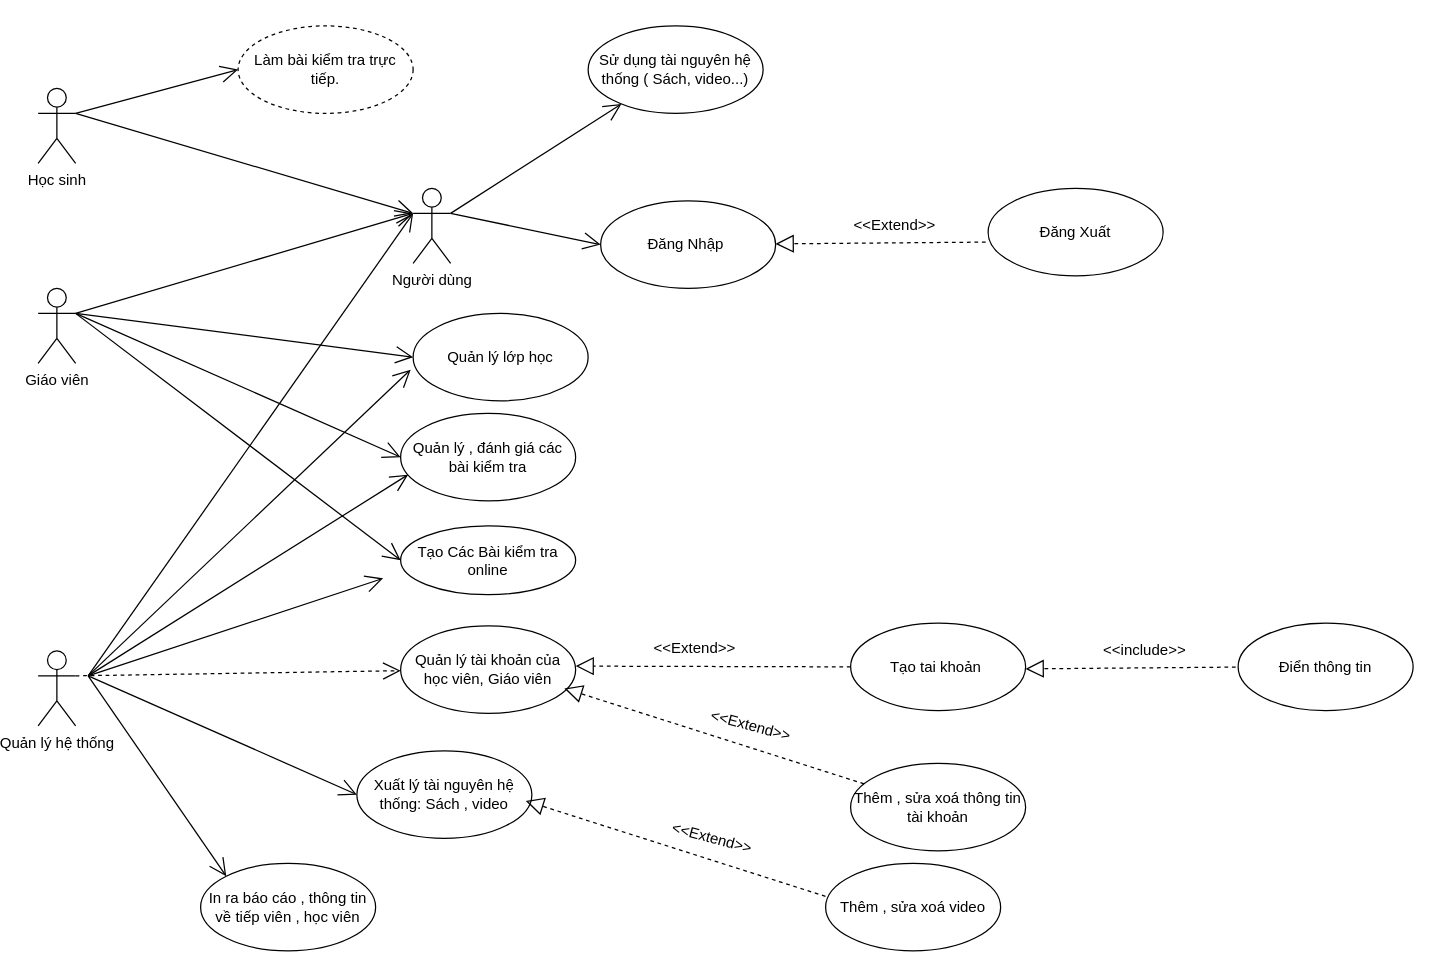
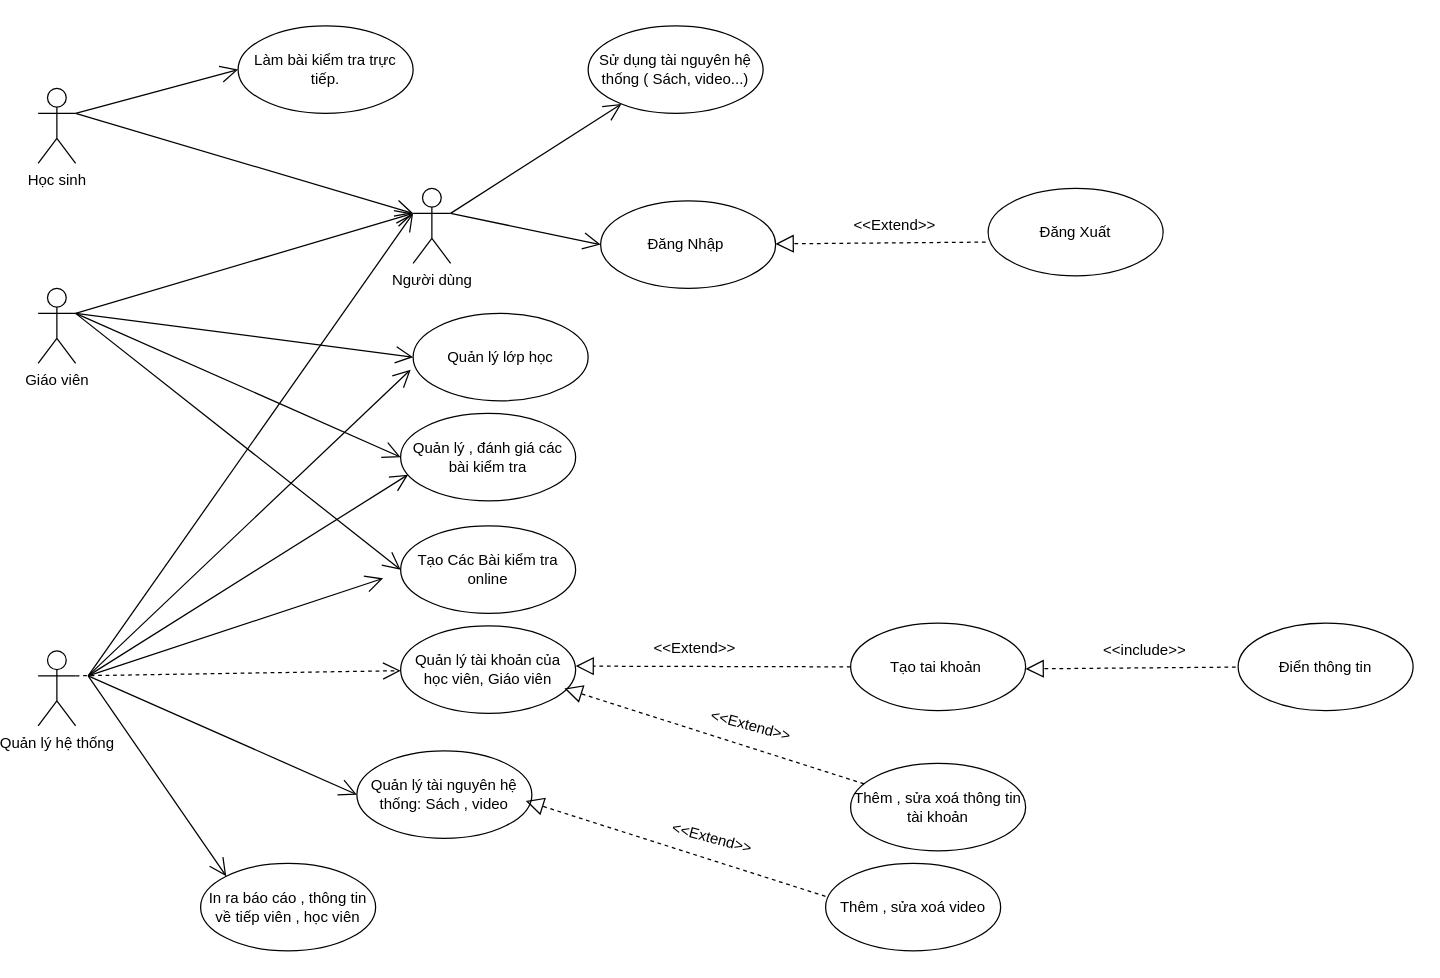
  <mxCell id="0" />
  <mxCell id="1" parent="0" />
  <mxCell id="2" style="edgeStyle=orthogonalEdgeStyle;rounded=0;orthogonalLoop=1;jettySize=auto;html=1;exitX=0.5;exitY=1;exitDx=0;exitDy=0;" edge="1" parent="1" source="10" target="10"><mxGeometry relative="1" as="geometry" /></mxCell>
  <mxCell id="3" value="Học sinh" style="shape=umlActor;verticalLabelPosition=bottom;verticalAlign=top;html=1;outlineConnect=0;" vertex="1" parent="1"><mxGeometry x="20" y="70" width="30" height="60" as="geometry" /></mxCell>
  <mxCell id="4" value="Giáo viên" style="shape=umlActor;verticalLabelPosition=bottom;verticalAlign=top;html=1;outlineConnect=0;" vertex="1" parent="1"><mxGeometry x="20" y="230" width="30" height="60" as="geometry" /></mxCell>
  <mxCell id="5" value="Quản lý hệ thống" style="shape=umlActor;verticalLabelPosition=bottom;verticalAlign=top;html=1;outlineConnect=0;" vertex="1" parent="1"><mxGeometry x="20" y="520" width="30" height="60" as="geometry" /></mxCell>
  <mxCell id="6" value="Người dùng" style="shape=umlActor;verticalLabelPosition=bottom;verticalAlign=top;html=1;outlineConnect=0;" vertex="1" parent="1"><mxGeometry x="320" y="150" width="30" height="60" as="geometry" /></mxCell>
  <mxCell id="7" value="Sử dụng tài nguyên hệ thống ( Sách, video...)" style="ellipse;whiteSpace=wrap;html=1;" vertex="1" parent="1"><mxGeometry x="460" y="20" width="140" height="70" as="geometry" /></mxCell>
  <mxCell id="8" value="Đăng Nhập&amp;nbsp;" style="ellipse;whiteSpace=wrap;html=1;" vertex="1" parent="1"><mxGeometry x="470" y="160" width="140" height="70" as="geometry" /></mxCell>
  <mxCell id="9" value="Đăng Xuất" style="ellipse;whiteSpace=wrap;html=1;" vertex="1" parent="1"><mxGeometry x="780" y="150" width="140" height="70" as="geometry" /></mxCell>
- <mxCell id="10" value="Làm bài kiểm tra trực tiếp." style="ellipse;whiteSpace=wrap;html=1;dashed=1;" vertex="1" parent="1"><mxGeometry x="180" y="20" width="140" height="70" as="geometry" /></mxCell>
+ <mxCell id="10" value="Làm bài kiểm tra trực tiếp." style="ellipse;whiteSpace=wrap;html=1;" vertex="1" parent="1"><mxGeometry x="180" y="20" width="140" height="70" as="geometry" /></mxCell>
  <mxCell id="11" value="" style="endArrow=open;endFill=1;endSize=12;html=1;exitX=1;exitY=0.333;exitDx=0;exitDy=0;exitPerimeter=0;entryX=0;entryY=0.5;entryDx=0;entryDy=0;" edge="1" parent="1" source="3" target="10"><mxGeometry width="160" relative="1" as="geometry"><mxPoint x="260" y="400" as="sourcePoint" /><mxPoint x="420" y="400" as="targetPoint" /></mxGeometry></mxCell>
  <mxCell id="12" value="" style="endArrow=open;endFill=1;endSize=12;html=1;entryX=0;entryY=0.333;entryDx=0;entryDy=0;entryPerimeter=0;" edge="1" parent="1" target="6"><mxGeometry width="160" relative="1" as="geometry"><mxPoint x="50" y="90" as="sourcePoint" /><mxPoint x="190" y="65" as="targetPoint" /></mxGeometry></mxCell>
  <mxCell id="13" value="" style="endArrow=open;endFill=1;endSize=12;html=1;exitX=1;exitY=0.333;exitDx=0;exitDy=0;exitPerimeter=0;" edge="1" parent="1" source="6" target="7"><mxGeometry width="160" relative="1" as="geometry"><mxPoint x="345" y="165" as="sourcePoint" /><mxPoint x="475" y="130" as="targetPoint" /></mxGeometry></mxCell>
  <mxCell id="14" value="" style="endArrow=open;endFill=1;endSize=12;html=1;entryX=0;entryY=0.5;entryDx=0;entryDy=0;" edge="1" parent="1" target="8"><mxGeometry width="160" relative="1" as="geometry"><mxPoint x="350" y="170" as="sourcePoint" /><mxPoint x="210" y="85" as="targetPoint" /></mxGeometry></mxCell>
  <mxCell id="15" value="" style="endArrow=block;dashed=1;endFill=0;endSize=12;html=1;exitX=-0.014;exitY=0.614;exitDx=0;exitDy=0;exitPerimeter=0;" edge="1" parent="1" source="9" target="8"><mxGeometry width="160" relative="1" as="geometry"><mxPoint x="260" y="400" as="sourcePoint" /><mxPoint x="420" y="400" as="targetPoint" /></mxGeometry></mxCell>
  <mxCell id="16" value="&amp;lt;&amp;lt;Extend&amp;gt;&amp;gt;" style="text;html=1;align=center;verticalAlign=middle;resizable=0;points=[];autosize=1;" vertex="1" parent="1"><mxGeometry x="665" y="170" width="80" height="20" as="geometry" /></mxCell>
  <mxCell id="17" value="" style="endArrow=open;endFill=1;endSize=12;html=1;exitX=1;exitY=0.333;exitDx=0;exitDy=0;exitPerimeter=0;" edge="1" parent="1" source="4"><mxGeometry width="160" relative="1" as="geometry"><mxPoint x="60" y="100" as="sourcePoint" /><mxPoint x="320" y="170" as="targetPoint" /></mxGeometry></mxCell>
  <mxCell id="18" value="" style="endArrow=open;endFill=1;endSize=12;html=1;" edge="1" parent="1"><mxGeometry width="160" relative="1" as="geometry"><mxPoint x="60" y="540" as="sourcePoint" /><mxPoint x="320" y="170" as="targetPoint" /></mxGeometry></mxCell>
  <mxCell id="19" value="Quản lý lớp học" style="ellipse;whiteSpace=wrap;html=1;" vertex="1" parent="1"><mxGeometry x="320" y="250" width="140" height="70" as="geometry" /></mxCell>
  <mxCell id="20" value="Quản lý , đánh giá các bài kiểm tra" style="ellipse;whiteSpace=wrap;html=1;" vertex="1" parent="1"><mxGeometry x="310" y="330" width="140" height="70" as="geometry" /></mxCell>
- <mxCell id="21" value="Tạo Các Bài kiểm tra online" style="ellipse;whiteSpace=wrap;html=1;" vertex="1" parent="1"><mxGeometry x="310" y="420" width="140" height="55" as="geometry" /></mxCell>
+ <mxCell id="21" value="Tạo Các Bài kiểm tra online" style="ellipse;whiteSpace=wrap;html=1;" vertex="1" parent="1"><mxGeometry x="310" y="420" width="140" height="70" as="geometry" /></mxCell>
  <mxCell id="22" value="" style="endArrow=open;endFill=1;endSize=12;html=1;entryX=0;entryY=0.5;entryDx=0;entryDy=0;exitX=1;exitY=0.333;exitDx=0;exitDy=0;exitPerimeter=0;" edge="1" parent="1" source="4" target="19"><mxGeometry width="160" relative="1" as="geometry"><mxPoint x="80" y="120" as="sourcePoint" /><mxPoint x="350" y="200" as="targetPoint" /></mxGeometry></mxCell>
  <mxCell id="23" value="" style="endArrow=open;endFill=1;endSize=12;html=1;entryX=0;entryY=0.5;entryDx=0;entryDy=0;" edge="1" parent="1" target="20"><mxGeometry width="160" relative="1" as="geometry"><mxPoint x="50" y="250" as="sourcePoint" /><mxPoint x="360" y="210" as="targetPoint" /></mxGeometry></mxCell>
  <mxCell id="24" value="" style="endArrow=open;endFill=1;endSize=12;html=1;entryX=0;entryY=0.5;entryDx=0;entryDy=0;" edge="1" parent="1" target="21"><mxGeometry width="160" relative="1" as="geometry"><mxPoint x="50" y="250" as="sourcePoint" /><mxPoint x="370" y="220" as="targetPoint" /></mxGeometry></mxCell>
  <mxCell id="25" value="Quản lý tài khoản của học viên, Giáo viên" style="ellipse;whiteSpace=wrap;html=1;" vertex="1" parent="1"><mxGeometry x="310" y="500" width="140" height="70" as="geometry" /></mxCell>
  <mxCell id="26" value="Tạo tai khoản&amp;nbsp;" style="ellipse;whiteSpace=wrap;html=1;" vertex="1" parent="1"><mxGeometry x="670" y="497.79" width="140" height="70" as="geometry" /></mxCell>
  <mxCell id="27" value="Điển thông tin" style="ellipse;whiteSpace=wrap;html=1;" vertex="1" parent="1"><mxGeometry x="980" y="497.79" width="140" height="70" as="geometry" /></mxCell>
- <mxCell id="28" value="Xuất lý tài nguyên hệ thống: Sách , video" style="ellipse;whiteSpace=wrap;html=1;" vertex="1" parent="1"><mxGeometry x="275" y="600" width="140" height="70" as="geometry" /></mxCell>
+ <mxCell id="28" value="Quản lý tài nguyên hệ thống: Sách , video" style="ellipse;whiteSpace=wrap;html=1;" vertex="1" parent="1"><mxGeometry x="275" y="600" width="140" height="70" as="geometry" /></mxCell>
  <mxCell id="29" value="In ra báo cáo , thông tin về tiếp viên , học viên" style="ellipse;whiteSpace=wrap;html=1;" vertex="1" parent="1"><mxGeometry x="150" y="690" width="140" height="70" as="geometry" /></mxCell>
  <mxCell id="30" value="Thêm , sửa xoá thông tin tài khoản" style="ellipse;whiteSpace=wrap;html=1;" vertex="1" parent="1"><mxGeometry x="670" y="610" width="140" height="70" as="geometry" /></mxCell>
  <mxCell id="31" value="" style="endArrow=open;endFill=1;endSize=12;html=1;exitX=1;exitY=0.333;exitDx=0;exitDy=0;exitPerimeter=0;dashed=1;" edge="1" parent="1" source="5" target="25"><mxGeometry width="160" relative="1" as="geometry"><mxPoint x="430" y="460" as="sourcePoint" /><mxPoint x="590" y="460" as="targetPoint" /></mxGeometry></mxCell>
  <mxCell id="32" value="" style="endArrow=open;endFill=1;endSize=12;html=1;entryX=0;entryY=0.5;entryDx=0;entryDy=0;" edge="1" parent="1" target="28"><mxGeometry width="160" relative="1" as="geometry"><mxPoint x="60" y="540" as="sourcePoint" /><mxPoint x="220" y="540" as="targetPoint" /></mxGeometry></mxCell>
  <mxCell id="33" value="" style="endArrow=open;endFill=1;endSize=12;html=1;entryX=0;entryY=0;entryDx=0;entryDy=0;" edge="1" parent="1" target="29"><mxGeometry width="160" relative="1" as="geometry"><mxPoint x="60" y="540" as="sourcePoint" /><mxPoint x="210" y="680" as="targetPoint" /></mxGeometry></mxCell>
  <mxCell id="34" value="" style="endArrow=open;endFill=1;endSize=12;html=1;entryX=-0.014;entryY=0.643;entryDx=0;entryDy=0;entryPerimeter=0;" edge="1" parent="1" target="19"><mxGeometry width="160" relative="1" as="geometry"><mxPoint x="60" y="540" as="sourcePoint" /><mxPoint x="590" y="460" as="targetPoint" /></mxGeometry></mxCell>
  <mxCell id="35" value="" style="endArrow=open;endFill=1;endSize=12;html=1;entryX=0.043;entryY=0.7;entryDx=0;entryDy=0;entryPerimeter=0;" edge="1" parent="1" target="20"><mxGeometry width="160" relative="1" as="geometry"><mxPoint x="60" y="540" as="sourcePoint" /><mxPoint x="328.04" y="305.01" as="targetPoint" /></mxGeometry></mxCell>
  <mxCell id="36" value="" style="endArrow=open;endFill=1;endSize=12;html=1;" edge="1" parent="1"><mxGeometry width="160" relative="1" as="geometry"><mxPoint x="60" y="540" as="sourcePoint" /><mxPoint x="296" y="462" as="targetPoint" /></mxGeometry></mxCell>
  <mxCell id="37" value="" style="endArrow=block;dashed=1;endFill=0;endSize=12;html=1;exitX=-0.014;exitY=0.614;exitDx=0;exitDy=0;exitPerimeter=0;" edge="1" parent="1"><mxGeometry width="160" relative="1" as="geometry"><mxPoint x="978.05" y="532.98" as="sourcePoint" /><mxPoint x="810" y="534.412" as="targetPoint" /></mxGeometry></mxCell>
  <mxCell id="38" value="&amp;lt;&amp;lt;include&amp;gt;&amp;gt;" style="text;html=1;align=center;verticalAlign=middle;resizable=0;points=[];autosize=1;" vertex="1" parent="1"><mxGeometry x="865.01" y="510" width="80" height="20" as="geometry" /></mxCell>
  <mxCell id="39" value="" style="endArrow=block;dashed=1;endFill=0;endSize=12;html=1;exitX=0;exitY=0.5;exitDx=0;exitDy=0;" edge="1" parent="1" source="26"><mxGeometry width="160" relative="1" as="geometry"><mxPoint x="618.05" y="530.77" as="sourcePoint" /><mxPoint x="450" y="532.202" as="targetPoint" /></mxGeometry></mxCell>
  <mxCell id="40" value="&amp;lt;&amp;lt;Extend&amp;gt;&amp;gt;" style="text;html=1;align=center;verticalAlign=middle;resizable=0;points=[];autosize=1;" vertex="1" parent="1"><mxGeometry x="505.01" y="507.79" width="80" height="20" as="geometry" /></mxCell>
  <mxCell id="41" value="" style="endArrow=block;dashed=1;endFill=0;endSize=12;html=1;" edge="1" parent="1" source="30"><mxGeometry width="160" relative="1" as="geometry"><mxPoint x="665" y="642.8" as="sourcePoint" /><mxPoint x="440.97" y="550.002" as="targetPoint" /></mxGeometry></mxCell>
  <mxCell id="42" value="&amp;lt;&amp;lt;Extend&amp;gt;&amp;gt;" style="text;html=1;align=center;verticalAlign=middle;resizable=0;points=[];autosize=1;rotation=15;" vertex="1" parent="1"><mxGeometry x="550" y="570" width="80" height="20" as="geometry" /></mxCell>
  <mxCell id="43" value="Thêm , sửa xoá video" style="ellipse;whiteSpace=wrap;html=1;" vertex="1" parent="1"><mxGeometry x="650" y="690" width="140" height="70" as="geometry" /></mxCell>
  <mxCell id="44" value="" style="endArrow=block;dashed=1;endFill=0;endSize=12;html=1;" edge="1" parent="1"><mxGeometry width="160" relative="1" as="geometry"><mxPoint x="649.881" y="716.37" as="sourcePoint" /><mxPoint x="410.11" y="640.002" as="targetPoint" /></mxGeometry></mxCell>
  <mxCell id="45" value="&amp;lt;&amp;lt;Extend&amp;gt;&amp;gt;" style="text;html=1;align=center;verticalAlign=middle;resizable=0;points=[];autosize=1;rotation=15;" vertex="1" parent="1"><mxGeometry x="519.14" y="660" width="80" height="20" as="geometry" /></mxCell>
